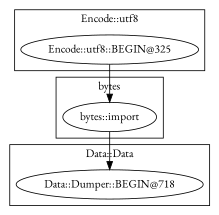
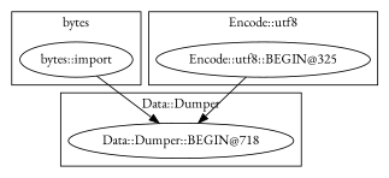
  digraph {
    fontname="EB Garamond"
    node [fontname="EB Garamond"]
    edge [fontname="EB Garamond"]
    "Data::Dumper::BEGIN@718"
    "bytes::import"
    "Encode::utf8::BEGIN@325"
    subgraph cluster_1 {
-     label="Data::Data"
+     label="Data::Dumper"
      "Data::Dumper::BEGIN@718"
    }
    subgraph cluster_2 {
      label=bytes
      "bytes::import"
    }
    subgraph cluster_3 {
      label="Encode::utf8"
      "Encode::utf8::BEGIN@325"
    }
    "bytes::import" -> "Data::Dumper::BEGIN@718"
-   "Encode::utf8::BEGIN@325" -> "bytes::import"
+   "Encode::utf8::BEGIN@325" -> "Data::Dumper::BEGIN@718"
  }
